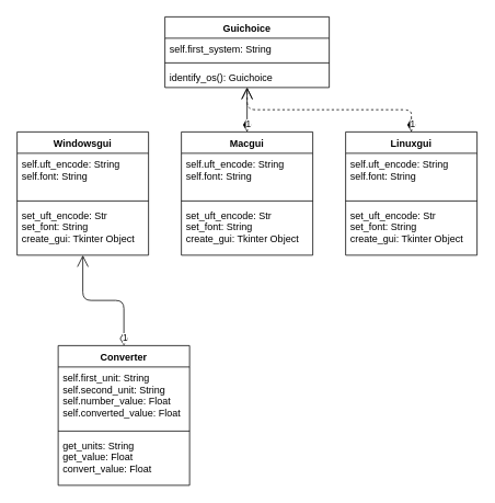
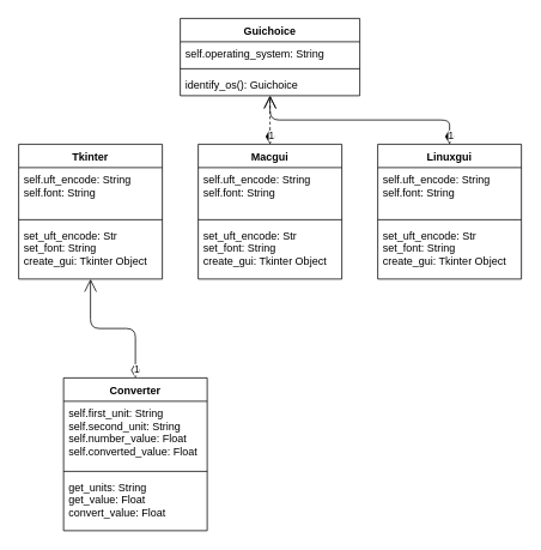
  <mxCell id="0" />
  <mxCell id="1" parent="0" />
  <mxCell id="2" value="Guichoice" style="swimlane;fontStyle=1;align=center;verticalAlign=top;childLayout=stackLayout;horizontal=1;startSize=26;horizontalStack=0;resizeParent=1;resizeParentMax=0;resizeLast=0;collapsible=1;marginBottom=0;" parent="1" vertex="1"><mxGeometry x="200" y="20" width="200" height="86" as="geometry" /></mxCell>
- <mxCell id="3" value="self.first_system: String" style="text;strokeColor=none;fillColor=none;align=left;verticalAlign=top;spacingLeft=4;spacingRight=4;overflow=hidden;rotatable=0;points=[[0,0.5],[1,0.5]];portConstraint=eastwest;" parent="2" vertex="1"><mxGeometry y="26" width="200" height="26" as="geometry" /></mxCell>
+ <mxCell id="3" value="self.operating_system: String" style="text;strokeColor=none;fillColor=none;align=left;verticalAlign=top;spacingLeft=4;spacingRight=4;overflow=hidden;rotatable=0;points=[[0,0.5],[1,0.5]];portConstraint=eastwest;" parent="2" vertex="1"><mxGeometry y="26" width="200" height="26" as="geometry" /></mxCell>
  <mxCell id="4" value="" style="line;strokeWidth=1;fillColor=none;align=left;verticalAlign=middle;spacingTop=-1;spacingLeft=3;spacingRight=3;rotatable=0;labelPosition=right;points=[];portConstraint=eastwest;" parent="2" vertex="1"><mxGeometry y="52" width="200" height="8" as="geometry" /></mxCell>
  <mxCell id="5" value="identify_os(): Guichoice" style="text;strokeColor=none;fillColor=none;align=left;verticalAlign=top;spacingLeft=4;spacingRight=4;overflow=hidden;rotatable=0;points=[[0,0.5],[1,0.5]];portConstraint=eastwest;" parent="2" vertex="1"><mxGeometry y="60" width="200" height="26" as="geometry" /></mxCell>
  <mxCell id="6" value="Macgui" style="swimlane;fontStyle=1;align=center;verticalAlign=top;childLayout=stackLayout;horizontal=1;startSize=26;horizontalStack=0;resizeParent=1;resizeParentMax=0;resizeLast=0;collapsible=1;marginBottom=0;" parent="1" vertex="1"><mxGeometry x="220" y="160" width="160" height="150" as="geometry" /></mxCell>
  <mxCell id="7" value="self.uft_encode: String&#10;self.font: String" style="text;strokeColor=none;fillColor=none;align=left;verticalAlign=top;spacingLeft=4;spacingRight=4;overflow=hidden;rotatable=0;points=[[0,0.5],[1,0.5]];portConstraint=eastwest;" parent="6" vertex="1"><mxGeometry y="26" width="160" height="54" as="geometry" /></mxCell>
  <mxCell id="8" value="" style="line;strokeWidth=1;fillColor=none;align=left;verticalAlign=middle;spacingTop=-1;spacingLeft=3;spacingRight=3;rotatable=0;labelPosition=right;points=[];portConstraint=eastwest;" parent="6" vertex="1"><mxGeometry y="80" width="160" height="8" as="geometry" /></mxCell>
  <mxCell id="9" value="set_uft_encode: Str&#10;set_font: String&#10;create_gui: Tkinter Object" style="text;strokeColor=none;fillColor=none;align=left;verticalAlign=top;spacingLeft=4;spacingRight=4;overflow=hidden;rotatable=0;points=[[0,0.5],[1,0.5]];portConstraint=eastwest;" parent="6" vertex="1"><mxGeometry y="88" width="160" height="62" as="geometry" /></mxCell>
  <mxCell id="10" value="Converter" style="swimlane;fontStyle=1;align=center;verticalAlign=top;childLayout=stackLayout;horizontal=1;startSize=26;horizontalStack=0;resizeParent=1;resizeParentMax=0;resizeLast=0;collapsible=1;marginBottom=0;" parent="1" vertex="1"><mxGeometry x="70" y="420" width="160" height="170" as="geometry" /></mxCell>
  <mxCell id="11" value="self.first_unit: String&#10;self.second_unit: String&#10;self.number_value: Float&#10;self.converted_value: Float" style="text;strokeColor=none;fillColor=none;align=left;verticalAlign=top;spacingLeft=4;spacingRight=4;overflow=hidden;rotatable=0;points=[[0,0.5],[1,0.5]];portConstraint=eastwest;" parent="10" vertex="1"><mxGeometry y="26" width="160" height="74" as="geometry" /></mxCell>
  <mxCell id="12" value="" style="line;strokeWidth=1;fillColor=none;align=left;verticalAlign=middle;spacingTop=-1;spacingLeft=3;spacingRight=3;rotatable=0;labelPosition=right;points=[];portConstraint=eastwest;" parent="10" vertex="1"><mxGeometry y="100" width="160" height="8" as="geometry" /></mxCell>
  <mxCell id="13" value="get_units: String&#10;get_value: Float&#10;convert_value: Float" style="text;strokeColor=none;fillColor=none;align=left;verticalAlign=top;spacingLeft=4;spacingRight=4;overflow=hidden;rotatable=0;points=[[0,0.5],[1,0.5]];portConstraint=eastwest;" parent="10" vertex="1"><mxGeometry y="108" width="160" height="62" as="geometry" /></mxCell>
- <mxCell id="14" value="Windowsgui" style="swimlane;fontStyle=1;align=center;verticalAlign=top;childLayout=stackLayout;horizontal=1;startSize=26;horizontalStack=0;resizeParent=1;resizeParentMax=0;resizeLast=0;collapsible=1;marginBottom=0;" parent="1" vertex="1"><mxGeometry x="20" y="160" width="160" height="150" as="geometry" /></mxCell>
+ <mxCell id="14" value="Tkinter" style="swimlane;fontStyle=1;align=center;verticalAlign=top;childLayout=stackLayout;horizontal=1;startSize=26;horizontalStack=0;resizeParent=1;resizeParentMax=0;resizeLast=0;collapsible=1;marginBottom=0;" parent="1" vertex="1"><mxGeometry x="20" y="160" width="160" height="150" as="geometry" /></mxCell>
  <mxCell id="15" value="self.uft_encode: String&#10;self.font: String" style="text;strokeColor=none;fillColor=none;align=left;verticalAlign=top;spacingLeft=4;spacingRight=4;overflow=hidden;rotatable=0;points=[[0,0.5],[1,0.5]];portConstraint=eastwest;" parent="14" vertex="1"><mxGeometry y="26" width="160" height="54" as="geometry" /></mxCell>
  <mxCell id="16" value="" style="line;strokeWidth=1;fillColor=none;align=left;verticalAlign=middle;spacingTop=-1;spacingLeft=3;spacingRight=3;rotatable=0;labelPosition=right;points=[];portConstraint=eastwest;" parent="14" vertex="1"><mxGeometry y="80" width="160" height="8" as="geometry" /></mxCell>
  <mxCell id="17" value="set_uft_encode: Str&#10;set_font: String&#10;create_gui: Tkinter Object" style="text;strokeColor=none;fillColor=none;align=left;verticalAlign=top;spacingLeft=4;spacingRight=4;overflow=hidden;rotatable=0;points=[[0,0.5],[1,0.5]];portConstraint=eastwest;" parent="14" vertex="1"><mxGeometry y="88" width="160" height="62" as="geometry" /></mxCell>
  <mxCell id="18" value="Linuxgui" style="swimlane;fontStyle=1;align=center;verticalAlign=top;childLayout=stackLayout;horizontal=1;startSize=26;horizontalStack=0;resizeParent=1;resizeParentMax=0;resizeLast=0;collapsible=1;marginBottom=0;" parent="1" vertex="1"><mxGeometry x="420" y="160" width="160" height="150" as="geometry" /></mxCell>
  <mxCell id="19" value="self.uft_encode: String&#10;self.font: String" style="text;strokeColor=none;fillColor=none;align=left;verticalAlign=top;spacingLeft=4;spacingRight=4;overflow=hidden;rotatable=0;points=[[0,0.5],[1,0.5]];portConstraint=eastwest;" parent="18" vertex="1"><mxGeometry y="26" width="160" height="54" as="geometry" /></mxCell>
  <mxCell id="20" value="" style="line;strokeWidth=1;fillColor=none;align=left;verticalAlign=middle;spacingTop=-1;spacingLeft=3;spacingRight=3;rotatable=0;labelPosition=right;points=[];portConstraint=eastwest;" parent="18" vertex="1"><mxGeometry y="80" width="160" height="8" as="geometry" /></mxCell>
  <mxCell id="21" value="set_uft_encode: Str&#10;set_font: String&#10;create_gui: Tkinter Object" style="text;strokeColor=none;fillColor=none;align=left;verticalAlign=top;spacingLeft=4;spacingRight=4;overflow=hidden;rotatable=0;points=[[0,0.5],[1,0.5]];portConstraint=eastwest;" parent="18" vertex="1"><mxGeometry y="88" width="160" height="62" as="geometry" /></mxCell>
- <mxCell id="22" value="1" style="endArrow=open;html=1;endSize=12;startArrow=diamondThin;startSize=14;startFill=1;edgeStyle=orthogonalEdgeStyle;align=left;verticalAlign=bottom;exitX=0.5;exitY=0;exitDx=0;exitDy=0;" parent="1" source="6" target="2" edge="1"><mxGeometry x="-1" y="3" relative="1" as="geometry"><mxPoint x="470" y="60" as="sourcePoint" /><mxPoint x="630" y="60" as="targetPoint" /></mxGeometry></mxCell>
- <mxCell id="23" value="1" style="endArrow=open;html=1;endSize=12;startArrow=diamondThin;startSize=14;startFill=1;edgeStyle=orthogonalEdgeStyle;align=left;verticalAlign=bottom;exitX=0.5;exitY=0;exitDx=0;exitDy=0;dashed=1;" parent="1" source="18" target="2" edge="1"><mxGeometry x="-1" y="3" relative="1" as="geometry"><mxPoint x="480" y="80" as="sourcePoint" /><mxPoint x="640" y="80" as="targetPoint" /></mxGeometry></mxCell>
+ <mxCell id="22" value="1" style="endArrow=open;html=1;endSize=12;startArrow=diamondThin;startSize=14;startFill=1;edgeStyle=orthogonalEdgeStyle;align=left;verticalAlign=bottom;exitX=0.5;exitY=0;exitDx=0;exitDy=0;dashed=1;" parent="1" source="6" target="2" edge="1"><mxGeometry x="-1" y="3" relative="1" as="geometry"><mxPoint x="470" y="60" as="sourcePoint" /><mxPoint x="630" y="60" as="targetPoint" /></mxGeometry></mxCell>
+ <mxCell id="23" value="1" style="endArrow=open;html=1;endSize=12;startArrow=diamondThin;startSize=14;startFill=1;edgeStyle=orthogonalEdgeStyle;align=left;verticalAlign=bottom;exitX=0.5;exitY=0;exitDx=0;exitDy=0;" parent="1" source="18" target="2" edge="1"><mxGeometry x="-1" y="3" relative="1" as="geometry"><mxPoint x="480" y="80" as="sourcePoint" /><mxPoint x="640" y="80" as="targetPoint" /></mxGeometry></mxCell>
  <mxCell id="24" value="1" style="endArrow=open;html=1;endSize=12;startArrow=diamondThin;startSize=14;startFill=0;edgeStyle=orthogonalEdgeStyle;align=left;verticalAlign=bottom;exitX=0.5;exitY=0;exitDx=0;exitDy=0;" parent="1" source="10" target="14" edge="1"><mxGeometry x="-1" y="3" relative="1" as="geometry"><mxPoint x="-10" y="430" as="sourcePoint" /><mxPoint x="150" y="430" as="targetPoint" /></mxGeometry></mxCell>
